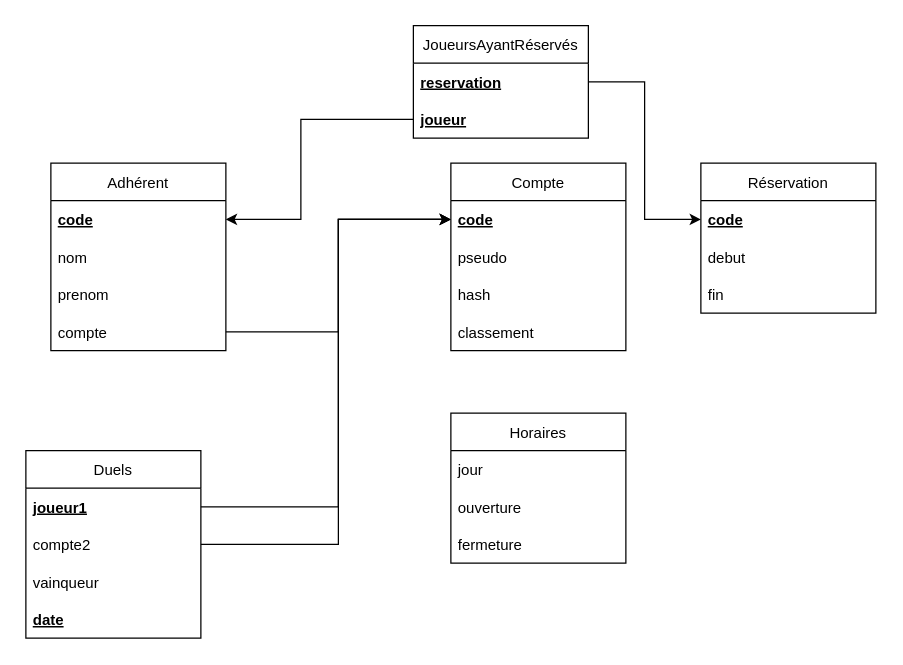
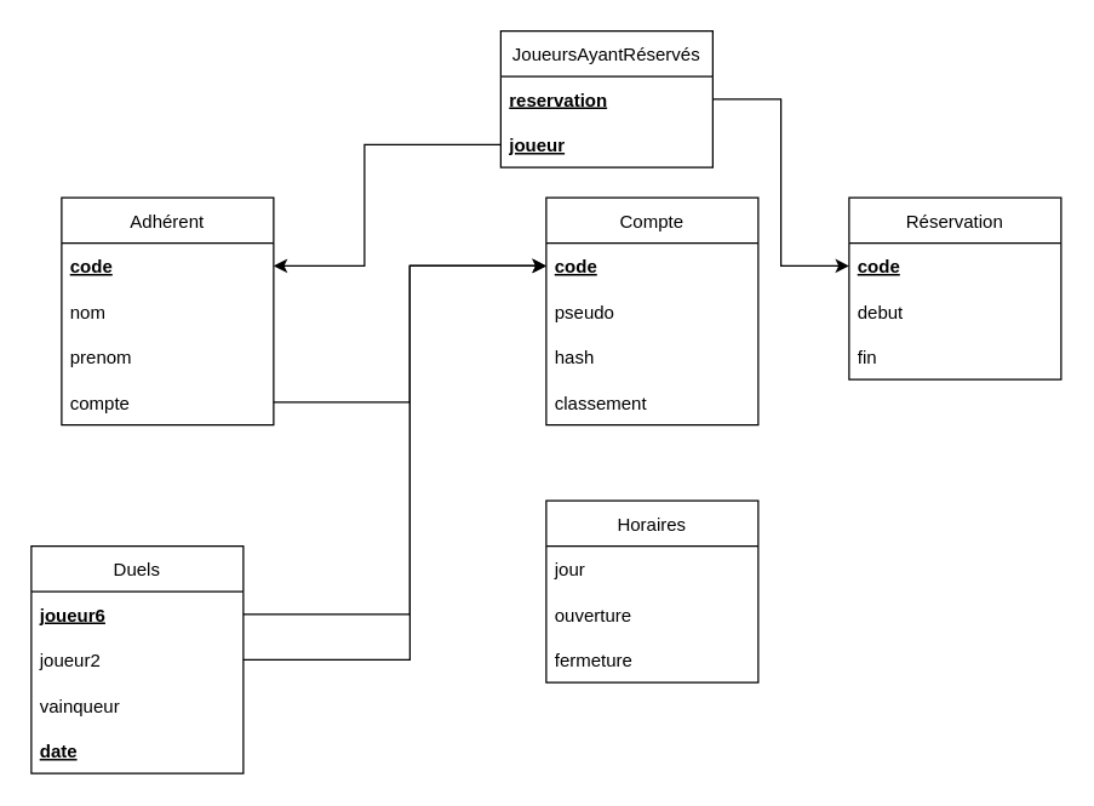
  <mxCell id="0" />
  <mxCell id="1" parent="0" />
  <mxCell id="2" value="Adhérent" style="swimlane;fontStyle=0;childLayout=stackLayout;horizontal=1;startSize=30;horizontalStack=0;resizeParent=1;resizeParentMax=0;resizeLast=0;collapsible=1;marginBottom=0;" vertex="1" parent="1"><mxGeometry x="40" y="130" width="140" height="150" as="geometry" /></mxCell>
  <mxCell id="3" value="code" style="text;strokeColor=none;fillColor=none;align=left;verticalAlign=middle;spacingLeft=4;spacingRight=4;overflow=hidden;points=[[0,0.5],[1,0.5]];portConstraint=eastwest;rotatable=0;fontStyle=5" vertex="1" parent="2"><mxGeometry y="30" width="140" height="30" as="geometry" /></mxCell>
  <mxCell id="4" value="nom" style="text;strokeColor=none;fillColor=none;align=left;verticalAlign=middle;spacingLeft=4;spacingRight=4;overflow=hidden;points=[[0,0.5],[1,0.5]];portConstraint=eastwest;rotatable=0;" vertex="1" parent="2"><mxGeometry y="60" width="140" height="30" as="geometry" /></mxCell>
  <mxCell id="5" value="prenom" style="text;strokeColor=none;fillColor=none;align=left;verticalAlign=middle;spacingLeft=4;spacingRight=4;overflow=hidden;points=[[0,0.5],[1,0.5]];portConstraint=eastwest;rotatable=0;" vertex="1" parent="2"><mxGeometry y="90" width="140" height="30" as="geometry" /></mxCell>
  <mxCell id="6" value="compte" style="text;strokeColor=none;fillColor=none;align=left;verticalAlign=middle;spacingLeft=4;spacingRight=4;overflow=hidden;points=[[0,0.5],[1,0.5]];portConstraint=eastwest;rotatable=0;" vertex="1" parent="2"><mxGeometry y="120" width="140" height="30" as="geometry" /></mxCell>
  <mxCell id="7" value="Compte" style="swimlane;fontStyle=0;childLayout=stackLayout;horizontal=1;startSize=30;horizontalStack=0;resizeParent=1;resizeParentMax=0;resizeLast=0;collapsible=1;marginBottom=0;" vertex="1" parent="1"><mxGeometry x="360" y="130" width="140" height="150" as="geometry" /></mxCell>
  <mxCell id="8" value="code" style="text;strokeColor=none;fillColor=none;align=left;verticalAlign=middle;spacingLeft=4;spacingRight=4;overflow=hidden;points=[[0,0.5],[1,0.5]];portConstraint=eastwest;rotatable=0;fontStyle=5" vertex="1" parent="7"><mxGeometry y="30" width="140" height="30" as="geometry" /></mxCell>
  <mxCell id="9" value="pseudo" style="text;strokeColor=none;fillColor=none;align=left;verticalAlign=middle;spacingLeft=4;spacingRight=4;overflow=hidden;points=[[0,0.5],[1,0.5]];portConstraint=eastwest;rotatable=0;" vertex="1" parent="7"><mxGeometry y="60" width="140" height="30" as="geometry" /></mxCell>
  <mxCell id="10" value="hash" style="text;strokeColor=none;fillColor=none;align=left;verticalAlign=middle;spacingLeft=4;spacingRight=4;overflow=hidden;points=[[0,0.5],[1,0.5]];portConstraint=eastwest;rotatable=0;" vertex="1" parent="7"><mxGeometry y="90" width="140" height="30" as="geometry" /></mxCell>
  <mxCell id="11" value="classement" style="text;strokeColor=none;fillColor=none;align=left;verticalAlign=middle;spacingLeft=4;spacingRight=4;overflow=hidden;points=[[0,0.5],[1,0.5]];portConstraint=eastwest;rotatable=0;" vertex="1" parent="7"><mxGeometry y="120" width="140" height="30" as="geometry" /></mxCell>
  <mxCell id="12" value="Réservation" style="swimlane;fontStyle=0;childLayout=stackLayout;horizontal=1;startSize=30;horizontalStack=0;resizeParent=1;resizeParentMax=0;resizeLast=0;collapsible=1;marginBottom=0;" vertex="1" parent="1"><mxGeometry x="560" y="130" width="140" height="120" as="geometry" /></mxCell>
  <mxCell id="13" value="code" style="text;strokeColor=none;fillColor=none;align=left;verticalAlign=middle;spacingLeft=4;spacingRight=4;overflow=hidden;points=[[0,0.5],[1,0.5]];portConstraint=eastwest;rotatable=0;fontStyle=5" vertex="1" parent="12"><mxGeometry y="30" width="140" height="30" as="geometry" /></mxCell>
  <mxCell id="14" value="debut" style="text;strokeColor=none;fillColor=none;align=left;verticalAlign=middle;spacingLeft=4;spacingRight=4;overflow=hidden;points=[[0,0.5],[1,0.5]];portConstraint=eastwest;rotatable=0;" vertex="1" parent="12"><mxGeometry y="60" width="140" height="30" as="geometry" /></mxCell>
  <mxCell id="15" value="fin" style="text;strokeColor=none;fillColor=none;align=left;verticalAlign=middle;spacingLeft=4;spacingRight=4;overflow=hidden;points=[[0,0.5],[1,0.5]];portConstraint=eastwest;rotatable=0;" vertex="1" parent="12"><mxGeometry y="90" width="140" height="30" as="geometry" /></mxCell>
  <mxCell id="16" value="JoueursAyantRéservés" style="swimlane;fontStyle=0;childLayout=stackLayout;horizontal=1;startSize=30;horizontalStack=0;resizeParent=1;resizeParentMax=0;resizeLast=0;collapsible=1;marginBottom=0;" vertex="1" parent="1"><mxGeometry x="330" y="20" width="140" height="90" as="geometry" /></mxCell>
  <mxCell id="17" value="reservation" style="text;strokeColor=none;fillColor=none;align=left;verticalAlign=middle;spacingLeft=4;spacingRight=4;overflow=hidden;points=[[0,0.5],[1,0.5]];portConstraint=eastwest;rotatable=0;fontStyle=5" vertex="1" parent="16"><mxGeometry y="30" width="140" height="30" as="geometry" /></mxCell>
  <mxCell id="18" value="joueur" style="text;strokeColor=none;fillColor=none;align=left;verticalAlign=middle;spacingLeft=4;spacingRight=4;overflow=hidden;points=[[0,0.5],[1,0.5]];portConstraint=eastwest;rotatable=0;fontStyle=5" vertex="1" parent="16"><mxGeometry y="60" width="140" height="30" as="geometry" /></mxCell>
  <mxCell id="19" value="Horaires" style="swimlane;fontStyle=0;childLayout=stackLayout;horizontal=1;startSize=30;horizontalStack=0;resizeParent=1;resizeParentMax=0;resizeLast=0;collapsible=1;marginBottom=0;" vertex="1" parent="1"><mxGeometry x="360" y="330" width="140" height="120" as="geometry" /></mxCell>
  <mxCell id="20" value="jour" style="text;strokeColor=none;fillColor=none;align=left;verticalAlign=middle;spacingLeft=4;spacingRight=4;overflow=hidden;points=[[0,0.5],[1,0.5]];portConstraint=eastwest;rotatable=0;" vertex="1" parent="19"><mxGeometry y="30" width="140" height="30" as="geometry" /></mxCell>
  <mxCell id="21" value="ouverture" style="text;strokeColor=none;fillColor=none;align=left;verticalAlign=middle;spacingLeft=4;spacingRight=4;overflow=hidden;points=[[0,0.5],[1,0.5]];portConstraint=eastwest;rotatable=0;" vertex="1" parent="19"><mxGeometry y="60" width="140" height="30" as="geometry" /></mxCell>
  <mxCell id="22" value="fermeture" style="text;strokeColor=none;fillColor=none;align=left;verticalAlign=middle;spacingLeft=4;spacingRight=4;overflow=hidden;points=[[0,0.5],[1,0.5]];portConstraint=eastwest;rotatable=0;" vertex="1" parent="19"><mxGeometry y="90" width="140" height="30" as="geometry" /></mxCell>
  <mxCell id="23" style="edgeStyle=orthogonalEdgeStyle;rounded=0;orthogonalLoop=1;jettySize=auto;html=1;exitX=1;exitY=0.5;exitDx=0;exitDy=0;entryX=0;entryY=0.5;entryDx=0;entryDy=0;" edge="1" parent="1" source="6" target="8"><mxGeometry relative="1" as="geometry" /></mxCell>
  <mxCell id="24" style="edgeStyle=orthogonalEdgeStyle;rounded=0;orthogonalLoop=1;jettySize=auto;html=1;exitX=0;exitY=0.5;exitDx=0;exitDy=0;entryX=1;entryY=0.5;entryDx=0;entryDy=0;" edge="1" parent="1" source="18" target="3"><mxGeometry relative="1" as="geometry"><Array as="points"><mxPoint x="240" y="95" /><mxPoint x="240" y="175" /></Array></mxGeometry></mxCell>
  <mxCell id="25" style="edgeStyle=orthogonalEdgeStyle;rounded=0;orthogonalLoop=1;jettySize=auto;html=1;exitX=1;exitY=0.5;exitDx=0;exitDy=0;entryX=0;entryY=0.5;entryDx=0;entryDy=0;" edge="1" parent="1" source="17" target="13"><mxGeometry relative="1" as="geometry" /></mxCell>
  <mxCell id="26" value="Duels" style="swimlane;fontStyle=0;childLayout=stackLayout;horizontal=1;startSize=30;horizontalStack=0;resizeParent=1;resizeParentMax=0;resizeLast=0;collapsible=1;marginBottom=0;" vertex="1" parent="1"><mxGeometry x="20" y="360" width="140" height="150" as="geometry" /></mxCell>
- <mxCell id="27" value="joueur1" style="text;strokeColor=none;fillColor=none;align=left;verticalAlign=middle;spacingLeft=4;spacingRight=4;overflow=hidden;points=[[0,0.5],[1,0.5]];portConstraint=eastwest;rotatable=0;fontStyle=5" vertex="1" parent="26"><mxGeometry y="30" width="140" height="30" as="geometry" /></mxCell>
- <mxCell id="28" value="compte2" style="text;strokeColor=none;fillColor=none;align=left;verticalAlign=middle;spacingLeft=4;spacingRight=4;overflow=hidden;points=[[0,0.5],[1,0.5]];portConstraint=eastwest;rotatable=0;fontStyle=0" vertex="1" parent="26"><mxGeometry y="60" width="140" height="30" as="geometry" /></mxCell>
+ <mxCell id="27" value="joueur6" style="text;strokeColor=none;fillColor=none;align=left;verticalAlign=middle;spacingLeft=4;spacingRight=4;overflow=hidden;points=[[0,0.5],[1,0.5]];portConstraint=eastwest;rotatable=0;fontStyle=5" vertex="1" parent="26"><mxGeometry y="30" width="140" height="30" as="geometry" /></mxCell>
+ <mxCell id="28" value="joueur2" style="text;strokeColor=none;fillColor=none;align=left;verticalAlign=middle;spacingLeft=4;spacingRight=4;overflow=hidden;points=[[0,0.5],[1,0.5]];portConstraint=eastwest;rotatable=0;fontStyle=0" vertex="1" parent="26"><mxGeometry y="60" width="140" height="30" as="geometry" /></mxCell>
  <mxCell id="29" value="vainqueur" style="text;strokeColor=none;fillColor=none;align=left;verticalAlign=middle;spacingLeft=4;spacingRight=4;overflow=hidden;points=[[0,0.5],[1,0.5]];portConstraint=eastwest;rotatable=0;" vertex="1" parent="26"><mxGeometry y="90" width="140" height="30" as="geometry" /></mxCell>
  <mxCell id="30" value="date" style="text;strokeColor=none;fillColor=none;align=left;verticalAlign=middle;spacingLeft=4;spacingRight=4;overflow=hidden;points=[[0,0.5],[1,0.5]];portConstraint=eastwest;rotatable=0;fontStyle=5" vertex="1" parent="26"><mxGeometry y="120" width="140" height="30" as="geometry" /></mxCell>
  <mxCell id="31" style="edgeStyle=orthogonalEdgeStyle;rounded=0;orthogonalLoop=1;jettySize=auto;html=1;exitX=1;exitY=0.5;exitDx=0;exitDy=0;entryX=0;entryY=0.5;entryDx=0;entryDy=0;" edge="1" parent="1" source="27" target="8"><mxGeometry relative="1" as="geometry"><Array as="points"><mxPoint x="270" y="405" /><mxPoint x="270" y="175" /></Array></mxGeometry></mxCell>
  <mxCell id="32" style="edgeStyle=orthogonalEdgeStyle;rounded=0;orthogonalLoop=1;jettySize=auto;html=1;exitX=1;exitY=0.5;exitDx=0;exitDy=0;entryX=0;entryY=0.5;entryDx=0;entryDy=0;" edge="1" parent="1" source="28" target="8"><mxGeometry relative="1" as="geometry"><Array as="points"><mxPoint x="270" y="435" /><mxPoint x="270" y="175" /></Array></mxGeometry></mxCell>
